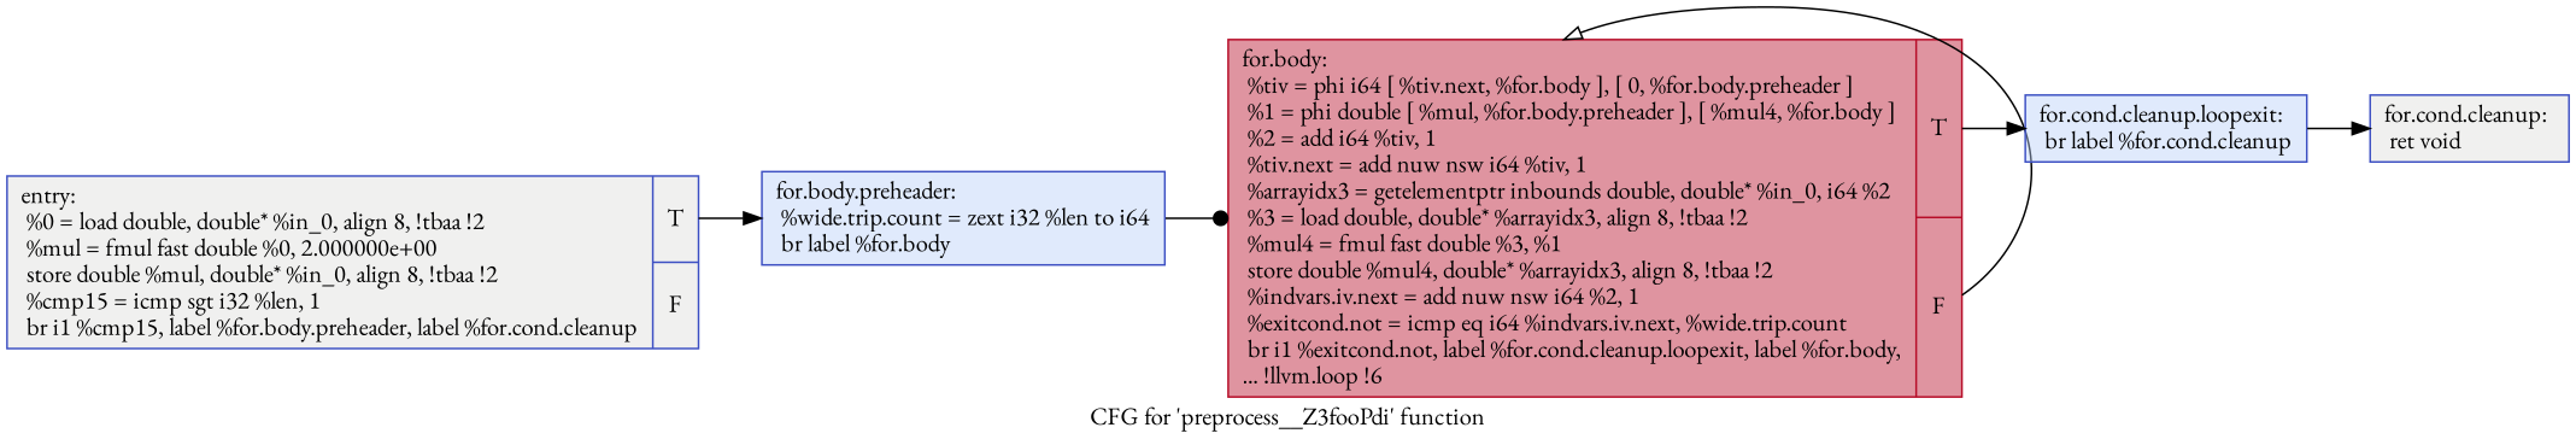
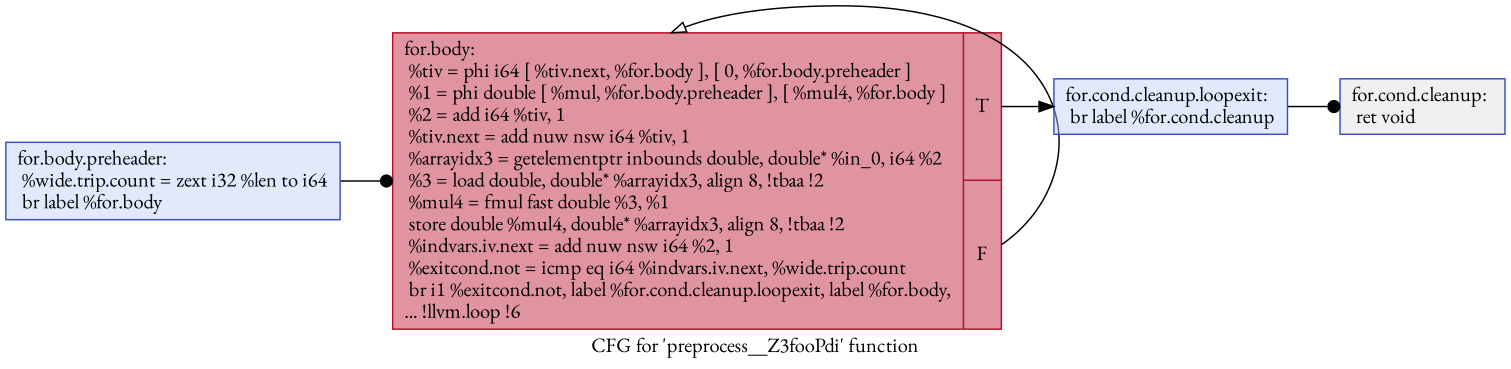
  digraph {
    fontname="EB Garamond"
    label="CFG for 'preprocess__Z3fooPdi' function"
    rankdir=LR
    node [color="#3d50c3ff" fillcolor="#dedcdb70" fontname="EB Garamond" shape=record style=filled]
    edge [arrowhead=normal fontname="EB Garamond"]
-   n1 [label="{entry:\l  %0 = load double, double* %in_0, align 8, !tbaa !2\l  %mul = fmul fast double %0, 2.000000e+00\l  store double %mul, double* %in_0, align 8, !tbaa !2\l  %cmp15 = icmp sgt i32 %len, 1\l  br i1 %cmp15, label %for.body.preheader, label %for.cond.cleanup\l|{<s0>T|<s1>F}}"]
    n2 [fillcolor="#b9d0f970" label="{for.body.preheader:                               \l  %wide.trip.count = zext i32 %len to i64\l  br label %for.body\l}"]
    n3 [color="#b70d28ff" fillcolor="#b70d2870" label="{for.body:                                         \l  %tiv = phi i64 [ %tiv.next, %for.body ], [ 0, %for.body.preheader ]\l  %1 = phi double [ %mul, %for.body.preheader ], [ %mul4, %for.body ]\l  %2 = add i64 %tiv, 1\l  %tiv.next = add nuw nsw i64 %tiv, 1\l  %arrayidx3 = getelementptr inbounds double, double* %in_0, i64 %2\l  %3 = load double, double* %arrayidx3, align 8, !tbaa !2\l  %mul4 = fmul fast double %3, %1\l  store double %mul4, double* %arrayidx3, align 8, !tbaa !2\l  %indvars.iv.next = add nuw nsw i64 %2, 1\l  %exitcond.not = icmp eq i64 %indvars.iv.next, %wide.trip.count\l  br i1 %exitcond.not, label %for.cond.cleanup.loopexit, label %for.body,\l... !llvm.loop !6\l|{<s0>T|<s1>F}}"]
    n4 [label="{for.cond.cleanup:                                 \l  ret void\l}"]
    n5 [fillcolor="#b9d0f970" label="{for.cond.cleanup.loopexit:                        \l  br label %for.cond.cleanup\l}"]
-   n1 -> n2 [tailport=s0]
    n2 -> n3 [arrowhead=dot]
    n3 -> n3 [arrowhead=onormal tailport=s1]
    n3 -> n5 [tailport=s0]
-   n5 -> n4
+   n5 -> n4 [arrowhead=dot]
  }
